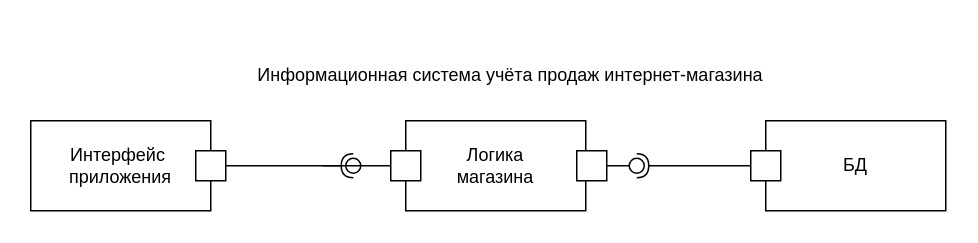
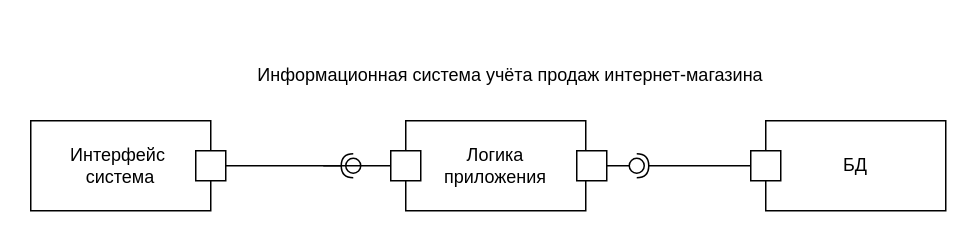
  <mxCell id="0" />
  <mxCell id="1" parent="0" />
  <mxCell id="2" value="БД" style="rounded=0;whiteSpace=wrap;html=1;" vertex="1" parent="1"><mxGeometry x="510" y="80" width="120" height="60" as="geometry" /></mxCell>
- <mxCell id="3" value="Интерфейс&amp;nbsp;&lt;br&gt;приложения" style="rounded=0;whiteSpace=wrap;html=1;" vertex="1" parent="1"><mxGeometry x="20" y="80" width="120" height="60" as="geometry" /></mxCell>
- <mxCell id="4" value="Логика &lt;br&gt;магазина" style="rounded=0;whiteSpace=wrap;html=1;" vertex="1" parent="1"><mxGeometry x="270" y="80" width="120" height="60" as="geometry" /></mxCell>
+ <mxCell id="3" value="Интерфейс&amp;nbsp;&lt;br&gt;система" style="rounded=0;whiteSpace=wrap;html=1;" vertex="1" parent="1"><mxGeometry x="20" y="80" width="120" height="60" as="geometry" /></mxCell>
+ <mxCell id="4" value="Логика &lt;br&gt;приложения" style="rounded=0;whiteSpace=wrap;html=1;" vertex="1" parent="1"><mxGeometry x="270" y="80" width="120" height="60" as="geometry" /></mxCell>
  <mxCell id="5" value="" style="whiteSpace=wrap;html=1;aspect=fixed;" vertex="1" parent="1"><mxGeometry x="130" y="100" width="20" height="20" as="geometry" /></mxCell>
  <mxCell id="6" value="" style="whiteSpace=wrap;html=1;aspect=fixed;" vertex="1" parent="1"><mxGeometry x="260" y="100" width="20" height="20" as="geometry" /></mxCell>
  <mxCell id="7" value="" style="whiteSpace=wrap;html=1;aspect=fixed;" vertex="1" parent="1"><mxGeometry x="384" y="100" width="20" height="20" as="geometry" /></mxCell>
  <mxCell id="8" value="" style="whiteSpace=wrap;html=1;aspect=fixed;" vertex="1" parent="1"><mxGeometry x="500" y="100" width="20" height="20" as="geometry" /></mxCell>
  <mxCell id="9" value="" style="rounded=0;orthogonalLoop=1;jettySize=auto;html=1;endArrow=halfCircle;endFill=0;endSize=6;strokeWidth=1;sketch=0;" edge="1" target="11" parent="1" source="5"><mxGeometry x="265" y="335" width="10" height="10" as="geometry" /></mxCell>
  <mxCell id="10" value="" style="rounded=0;orthogonalLoop=1;jettySize=auto;html=1;endArrow=oval;endFill=0;sketch=0;sourcePerimeterSpacing=0;targetPerimeterSpacing=0;endSize=10;" edge="1" target="11" parent="1"><mxGeometry relative="1" as="geometry"><mxPoint x="215" y="110" as="sourcePoint" /><Array as="points"><mxPoint x="260" y="110" /></Array></mxGeometry></mxCell>
  <mxCell id="11" value="" style="ellipse;whiteSpace=wrap;html=1;align=center;aspect=fixed;fillColor=none;strokeColor=none;resizable=0;perimeter=centerPerimeter;rotatable=0;allowArrows=0;points=[];outlineConnect=1;" vertex="1" parent="1"><mxGeometry x="230" y="105" width="10" height="10" as="geometry" /></mxCell>
  <mxCell id="12" value="" style="rounded=0;orthogonalLoop=1;jettySize=auto;html=1;endArrow=halfCircle;endFill=0;endSize=6;strokeWidth=1;sketch=0;exitX=0;exitY=0.5;exitDx=0;exitDy=0;" edge="1" target="14" parent="1" source="8"><mxGeometry relative="1" as="geometry"><mxPoint x="444" y="110" as="sourcePoint" /></mxGeometry></mxCell>
  <mxCell id="13" value="" style="rounded=0;orthogonalLoop=1;jettySize=auto;html=1;endArrow=oval;endFill=0;sketch=0;sourcePerimeterSpacing=0;targetPerimeterSpacing=0;endSize=10;" edge="1" target="14" parent="1"><mxGeometry relative="1" as="geometry"><mxPoint x="404" y="110" as="sourcePoint" /></mxGeometry></mxCell>
  <mxCell id="14" value="" style="ellipse;whiteSpace=wrap;html=1;align=center;aspect=fixed;fillColor=none;strokeColor=none;resizable=0;perimeter=centerPerimeter;rotatable=0;allowArrows=0;points=[];outlineConnect=1;" vertex="1" parent="1"><mxGeometry x="419" y="105" width="10" height="10" as="geometry" /></mxCell>
  <mxCell id="15" value="Информационная система учёта продаж интернет-магазина" style="text;html=1;strokeColor=none;fillColor=none;align=center;verticalAlign=middle;whiteSpace=wrap;rounded=0;" vertex="1" parent="1"><mxGeometry x="170" y="20" width="340" height="60" as="geometry" /></mxCell>
